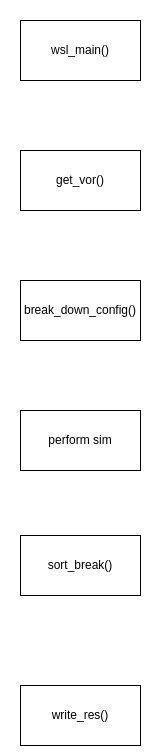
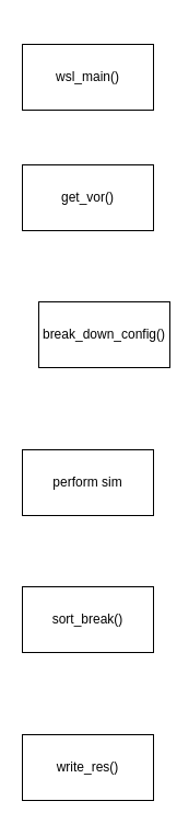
  <mxCell id="0" />
  <mxCell id="1" parent="0" />
- <mxCell id="2" value="wsl_main()" style="rounded=0;whiteSpace=wrap;html=1;" vertex="1" parent="1"><mxGeometry x="20" y="20" width="120" height="60" as="geometry" /></mxCell>
+ <mxCell id="2" value="wsl_main()" style="rounded=0;whiteSpace=wrap;html=1;" vertex="1" parent="1"><mxGeometry x="20" y="40" width="120" height="60" as="geometry" /></mxCell>
  <mxCell id="3" value="get_vor()" style="rounded=0;whiteSpace=wrap;html=1;" vertex="1" parent="1"><mxGeometry x="20" y="150" width="120" height="60" as="geometry" /></mxCell>
- <mxCell id="4" value="break_down_config()" style="rounded=0;whiteSpace=wrap;html=1;" vertex="1" parent="1"><mxGeometry x="20" y="280" width="120" height="60" as="geometry" /></mxCell>
+ <mxCell id="4" value="break_down_config()" style="rounded=0;whiteSpace=wrap;html=1;" vertex="1" parent="1"><mxGeometry x="35" y="275" width="120" height="60" as="geometry" /></mxCell>
  <mxCell id="5" value="perform sim" style="rounded=0;whiteSpace=wrap;html=1;" vertex="1" parent="1"><mxGeometry x="20" y="410" width="120" height="60" as="geometry" /></mxCell>
  <mxCell id="6" value="sort_break()" style="rounded=0;whiteSpace=wrap;html=1;" vertex="1" parent="1"><mxGeometry x="20" y="535" width="120" height="60" as="geometry" /></mxCell>
- <mxCell id="7" value="write_res()" style="rounded=0;whiteSpace=wrap;html=1;" vertex="1" parent="1"><mxGeometry x="20" y="685" width="120" height="60" as="geometry" /></mxCell>
+ <mxCell id="7" value="write_res()" style="rounded=0;whiteSpace=wrap;html=1;" vertex="1" parent="1"><mxGeometry x="20" y="670" width="120" height="60" as="geometry" /></mxCell>
